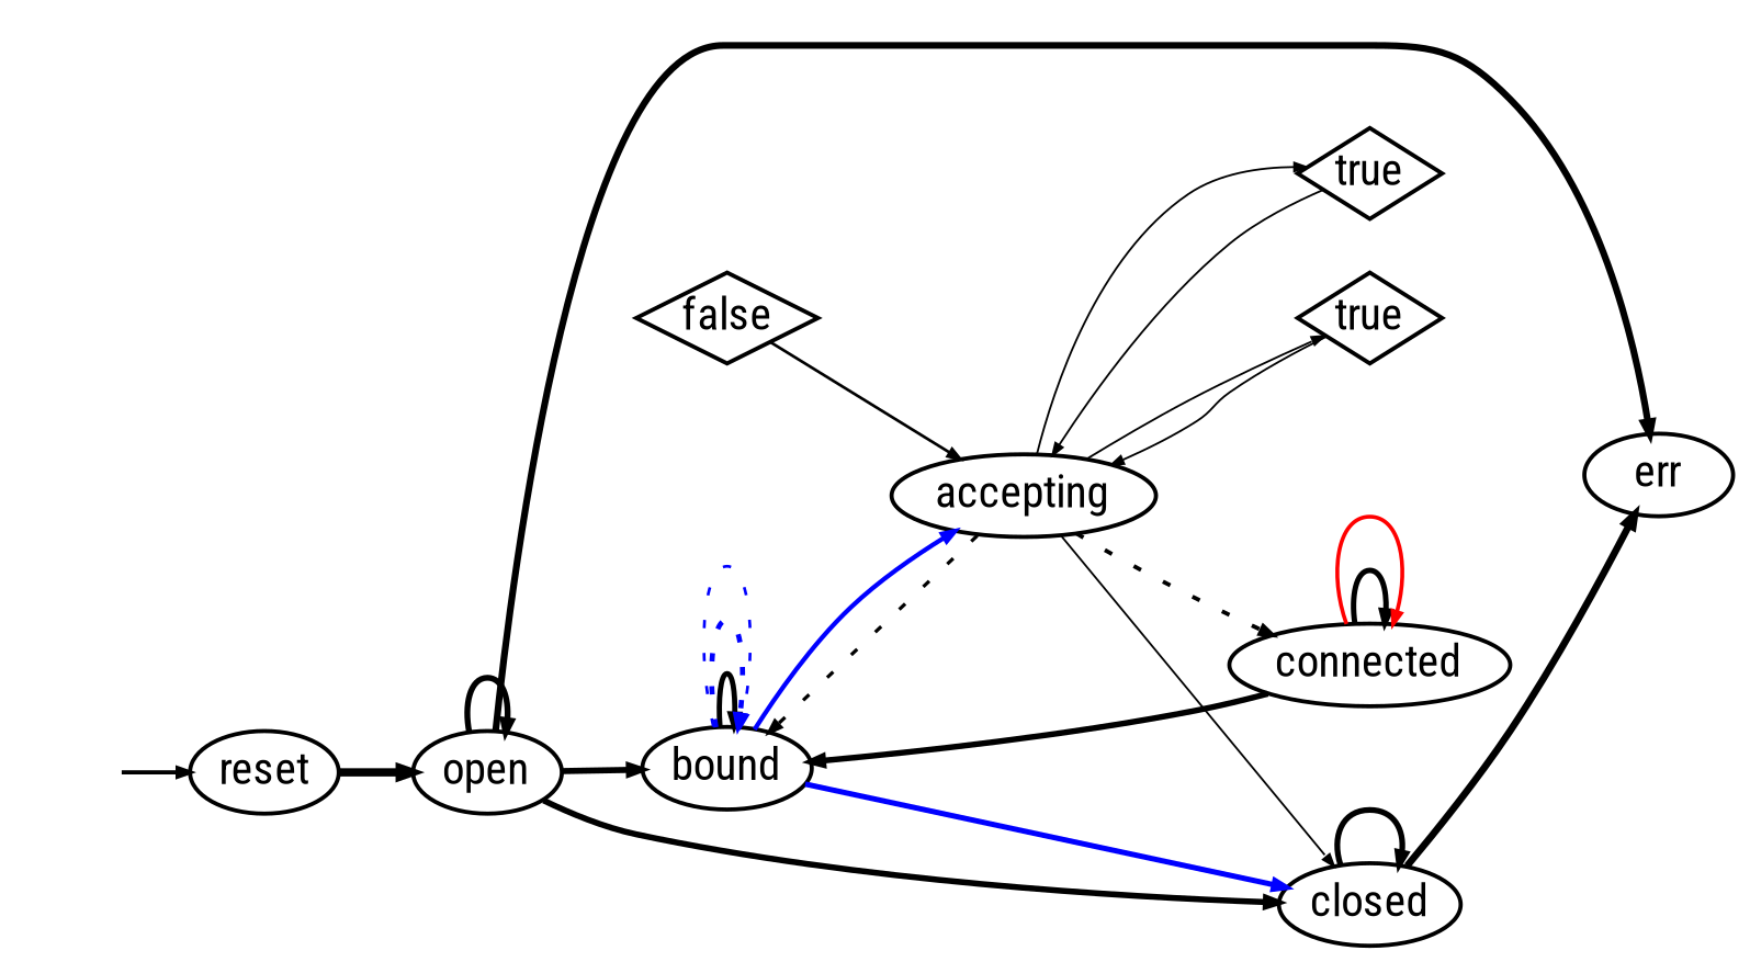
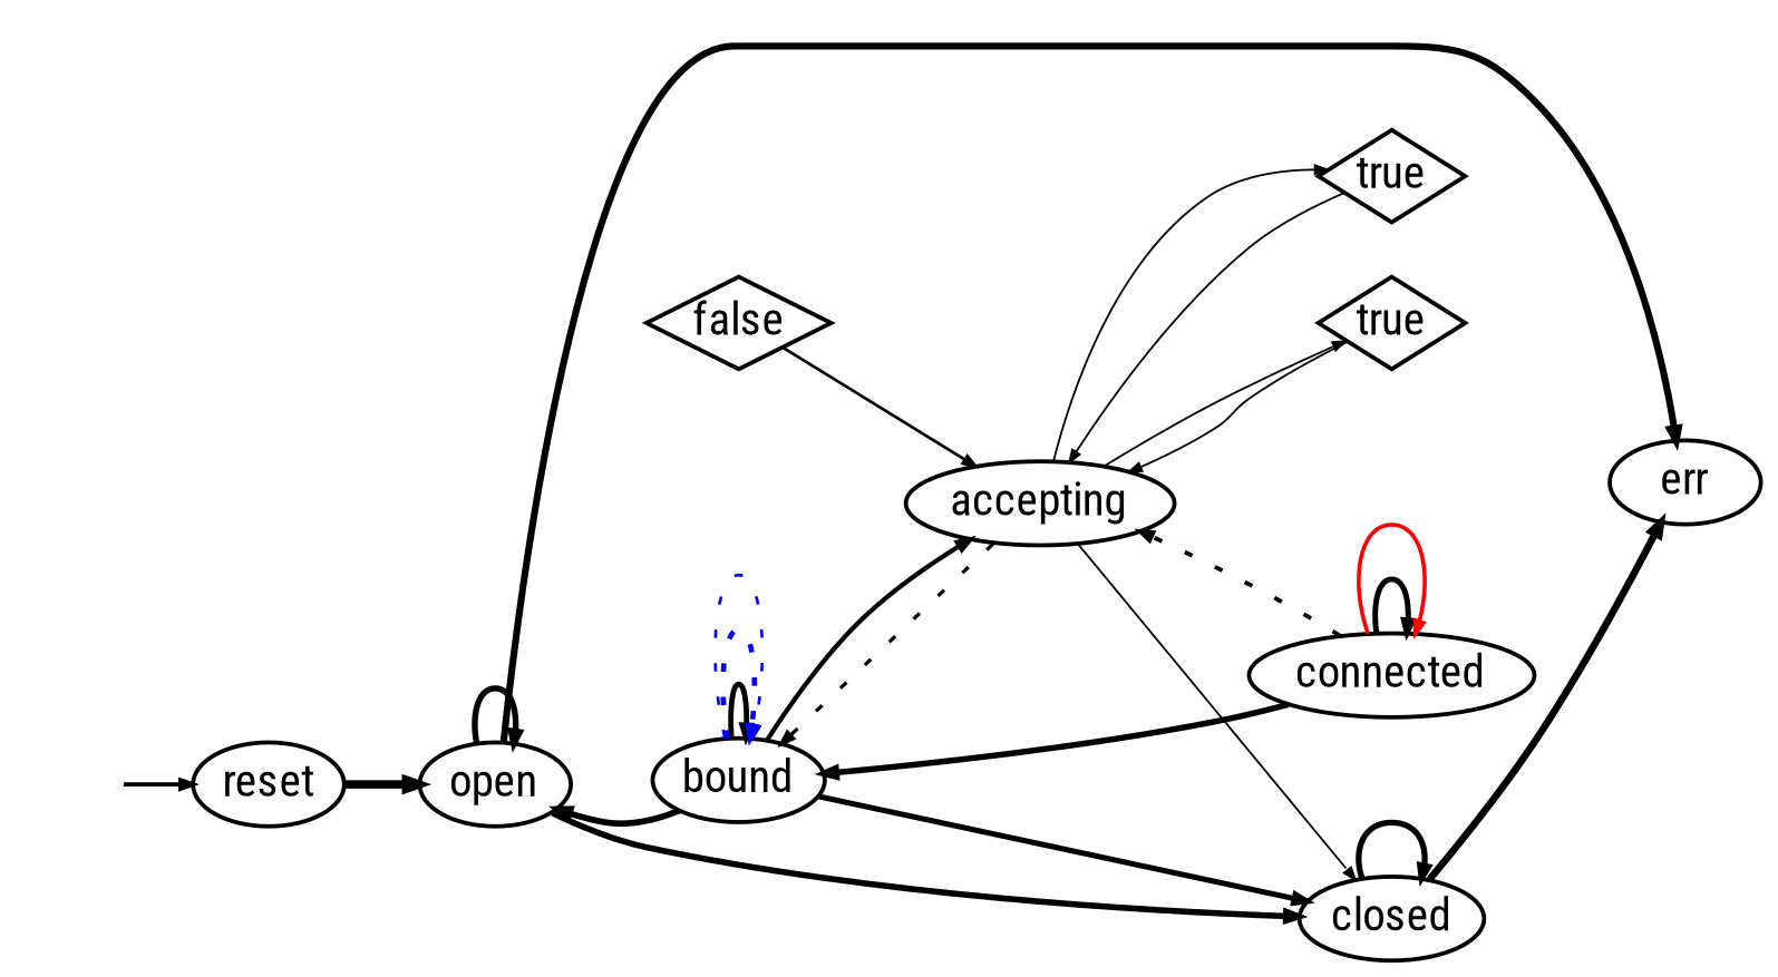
  digraph {
    fontname="Roboto Condensed"
    nodesep=0.18
    rankdir=LR
    ranksep=0.08
    node [fontname="Roboto Condensed" fontsize=11.0 margin=0.01 shape=ellipse]
    edge [arrowhead=normal arrowsize=.3 fontname="Roboto Condensed" fontsize=6.0 margin=0.05 penwidth=0.47712125471966244]
    None [height=0.1 shape=none style=invis width=0.1]
    reset [height=0.1 width=0.5]
    open [height=0.1 width=0.5]
    err [height=0.1 width=0.5]
    closed [height=0.1 width=0.5]
    bound [height=0.1 width=0.5]
    accepting [height=0.1 width=0.5]
    connected [height=0.1 width=0.5]
    n9 [fontsize=11 height=0.3 label=true shape=diamond width=0.2]
    n10 [fontsize=11 height=0.3 label=true shape=diamond width=0.2]
    n11 [fontsize=11 height=0.3 label=false shape=diamond width=0.2]
    subgraph sub_1 {
      rank=source
      None
    }
    None -> reset [penwidth=""]
    reset -> open [label=" " penwidth=2.0043213737826426]
    open -> open [label=" " penwidth=1.4313637641589874]
    open -> err [label=" " penwidth=1.6334684555795864]
    open -> closed [label=" " penwidth=1.462397997898956]
-   open -> bound [label=" " penwidth=1.4913616938342726]
+   bound -> open [label=" " penwidth=1.4913616938342726]
    closed -> err [label=" " penwidth=1.7075701760979363]
    closed -> closed [label=" " penwidth=1.3979400086720377]
-   bound -> closed [label=" " penwidth=1.3222192947339193 color=blue]
+   bound -> closed [label=" " penwidth=1.3222192947339193]
    bound -> bound [label=" " penwidth=1.2787536009528289]
    bound -> bound [color=blue label=" " penwidth=1.2304489213782739 style=dotted]
    bound -> bound [color=blue label=" " penwidth=0.6989700043360189 style=dotted]
-   bound -> accepting [label=" " penwidth=1.1139433523068367 color=blue]
+   bound -> accepting [label=" " penwidth=1.1139433523068367]
    accepting -> closed [label=" "]
    accepting -> bound [label=" " penwidth=0.8450980400142568 style=dotted]
-   accepting -> connected [style=dotted penwidth=""]
+   connected -> accepting [style=dotted penwidth=""]
    accepting -> n9 [label=" "]
    accepting -> n10 [label=" "]
    connected -> bound [label=" " penwidth=1.4313637641589874]
    connected -> connected [label=" " penwidth=1.3222192947339193]
    connected -> connected [color=red label=" " penwidth=0.9542425094393249]
    n9 -> accepting [label=" "]
    n10 -> accepting [label=" "]
    n11 -> accepting [label=" " penwidth=0.6989700043360189]
  }
